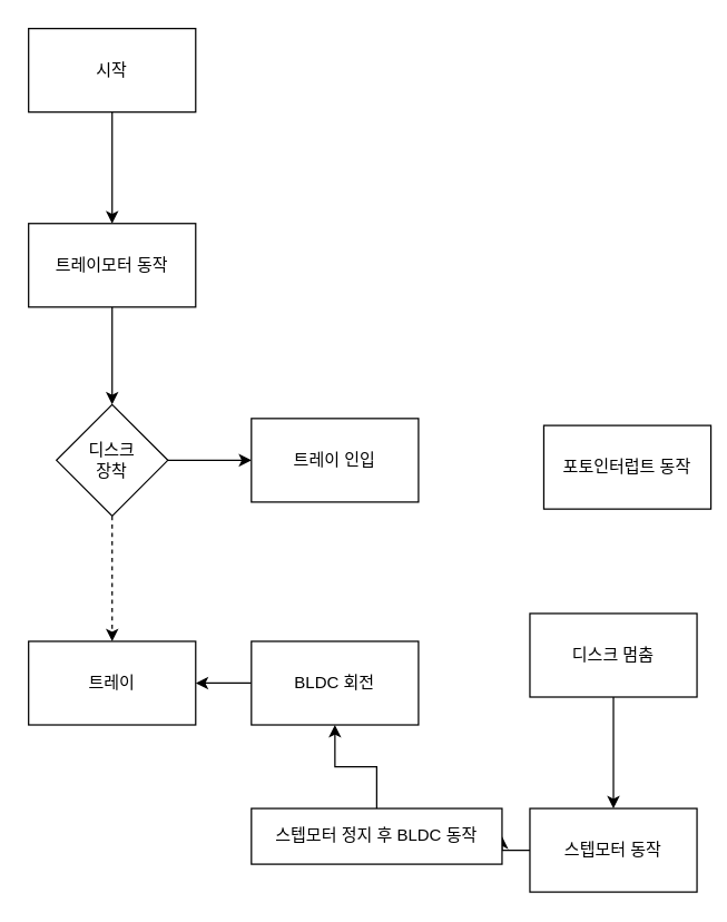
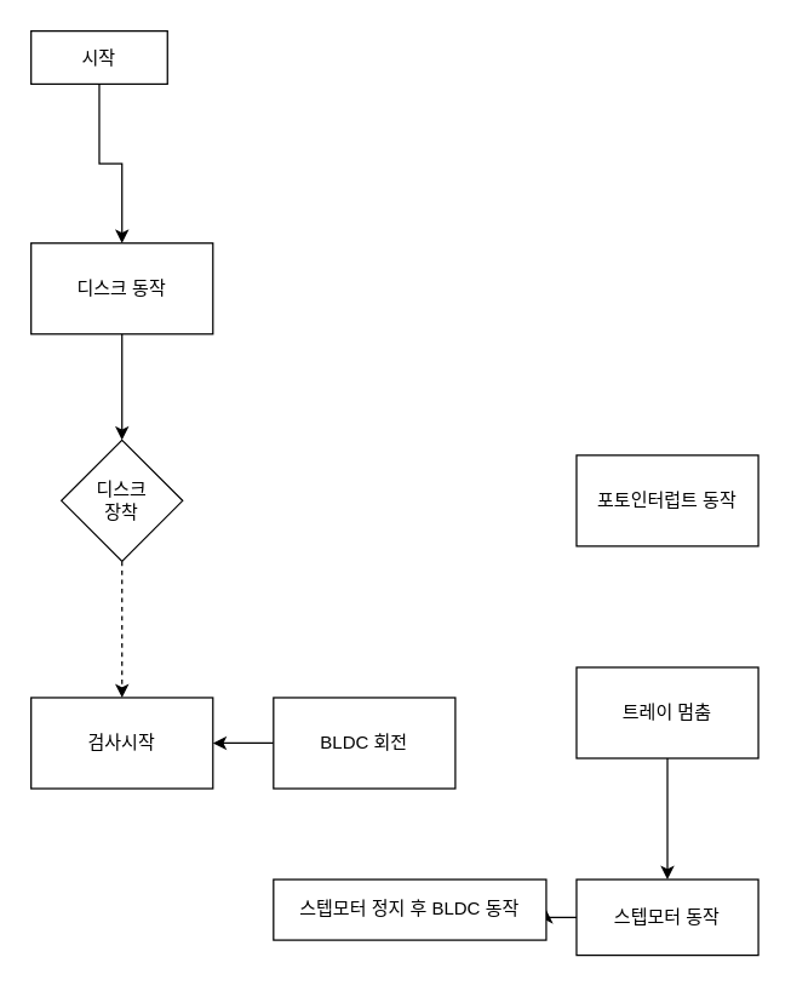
  <mxCell id="0" />
  <mxCell id="1" parent="0" />
  <mxCell id="2" value="" style="edgeStyle=orthogonalEdgeStyle;rounded=0;orthogonalLoop=1;jettySize=auto;html=1;" edge="1" parent="1" source="3" target="5"><mxGeometry relative="1" as="geometry" /></mxCell>
- <mxCell id="3" value="시작" style="rounded=0;whiteSpace=wrap;html=1;" vertex="1" parent="1"><mxGeometry x="20" y="20" width="120" height="60" as="geometry" /></mxCell>
+ <mxCell id="3" value="시작" style="rounded=0;whiteSpace=wrap;html=1;" vertex="1" parent="1"><mxGeometry x="20" y="20" width="90" height="35" as="geometry" /></mxCell>
  <mxCell id="4" value="" style="edgeStyle=orthogonalEdgeStyle;rounded=0;orthogonalLoop=1;jettySize=auto;html=1;" edge="1" parent="1" source="5" target="8"><mxGeometry relative="1" as="geometry" /></mxCell>
- <mxCell id="5" value="트레이모터 동작" style="rounded=0;whiteSpace=wrap;html=1;" vertex="1" parent="1"><mxGeometry x="20" y="160" width="120" height="60" as="geometry" /></mxCell>
- <mxCell id="6" value="" style="edgeStyle=orthogonalEdgeStyle;rounded=0;orthogonalLoop=1;jettySize=auto;html=1;" edge="1" parent="1" source="8" target="9"><mxGeometry relative="1" as="geometry" /></mxCell>
+ <mxCell id="5" value="디스크 동작" style="rounded=0;whiteSpace=wrap;html=1;" vertex="1" parent="1"><mxGeometry x="20" y="160" width="120" height="60" as="geometry" /></mxCell>
  <mxCell id="7" value="" style="edgeStyle=orthogonalEdgeStyle;rounded=0;orthogonalLoop=1;jettySize=auto;html=1;dashed=1;" edge="1" parent="1" source="8" target="13"><mxGeometry relative="1" as="geometry" /></mxCell>
  <mxCell id="8" value="디스크&lt;br&gt;장착" style="rhombus;whiteSpace=wrap;html=1;rounded=0;" vertex="1" parent="1"><mxGeometry x="40" y="290" width="80" height="80" as="geometry" /></mxCell>
- <mxCell id="9" value="트레이 인입" style="whiteSpace=wrap;html=1;rounded=0;" vertex="1" parent="1"><mxGeometry x="180" y="300" width="120" height="60" as="geometry" /></mxCell>
- <mxCell id="10" value="포토인터럽트 동작" style="whiteSpace=wrap;html=1;rounded=0;" vertex="1" parent="1"><mxGeometry x="390" y="305" width="120" height="60" as="geometry" /></mxCell>
+ <mxCell id="10" value="포토인터럽트 동작" style="whiteSpace=wrap;html=1;rounded=0;" vertex="1" parent="1"><mxGeometry x="380" y="300" width="120" height="60" as="geometry" /></mxCell>
  <mxCell id="11" value="" style="edgeStyle=orthogonalEdgeStyle;rounded=0;orthogonalLoop=1;jettySize=auto;html=1;" edge="1" parent="1" source="12" target="15"><mxGeometry relative="1" as="geometry" /></mxCell>
- <mxCell id="12" value="디스크 멈춤" style="whiteSpace=wrap;html=1;rounded=0;" vertex="1" parent="1"><mxGeometry x="380" y="440" width="120" height="60" as="geometry" /></mxCell>
- <mxCell id="13" value="트레이" style="whiteSpace=wrap;html=1;rounded=0;" vertex="1" parent="1"><mxGeometry x="20" y="460" width="120" height="60" as="geometry" /></mxCell>
+ <mxCell id="12" value="트레이 멈춤" style="whiteSpace=wrap;html=1;rounded=0;" vertex="1" parent="1"><mxGeometry x="380" y="440" width="120" height="60" as="geometry" /></mxCell>
+ <mxCell id="13" value="검사시작" style="whiteSpace=wrap;html=1;rounded=0;" vertex="1" parent="1"><mxGeometry x="20" y="460" width="120" height="60" as="geometry" /></mxCell>
  <mxCell id="14" value="" style="edgeStyle=orthogonalEdgeStyle;rounded=0;orthogonalLoop=1;jettySize=auto;html=1;" edge="1" parent="1" source="15" target="17"><mxGeometry relative="1" as="geometry" /></mxCell>
- <mxCell id="15" value="스텝모터 동작" style="whiteSpace=wrap;html=1;rounded=0;" vertex="1" parent="1"><mxGeometry x="380" y="580" width="120" height="60" as="geometry" /></mxCell>
- <mxCell id="16" value="" style="edgeStyle=orthogonalEdgeStyle;rounded=0;orthogonalLoop=1;jettySize=auto;html=1;" edge="1" parent="1" source="17" target="19"><mxGeometry relative="1" as="geometry" /></mxCell>
+ <mxCell id="15" value="스텝모터 동작" style="whiteSpace=wrap;html=1;rounded=0;" vertex="1" parent="1"><mxGeometry x="380" y="580" width="120" height="50" as="geometry" /></mxCell>
  <mxCell id="17" value="스텝모터 정지 후 BLDC 동작" style="whiteSpace=wrap;html=1;rounded=0;" vertex="1" parent="1"><mxGeometry x="180" y="580" width="180" height="40" as="geometry" /></mxCell>
  <mxCell id="18" value="" style="edgeStyle=orthogonalEdgeStyle;rounded=0;orthogonalLoop=1;jettySize=auto;html=1;" edge="1" parent="1" source="19" target="13"><mxGeometry relative="1" as="geometry" /></mxCell>
  <mxCell id="19" value="BLDC 회전" style="whiteSpace=wrap;html=1;rounded=0;" vertex="1" parent="1"><mxGeometry x="180" y="460" width="120" height="60" as="geometry" /></mxCell>
